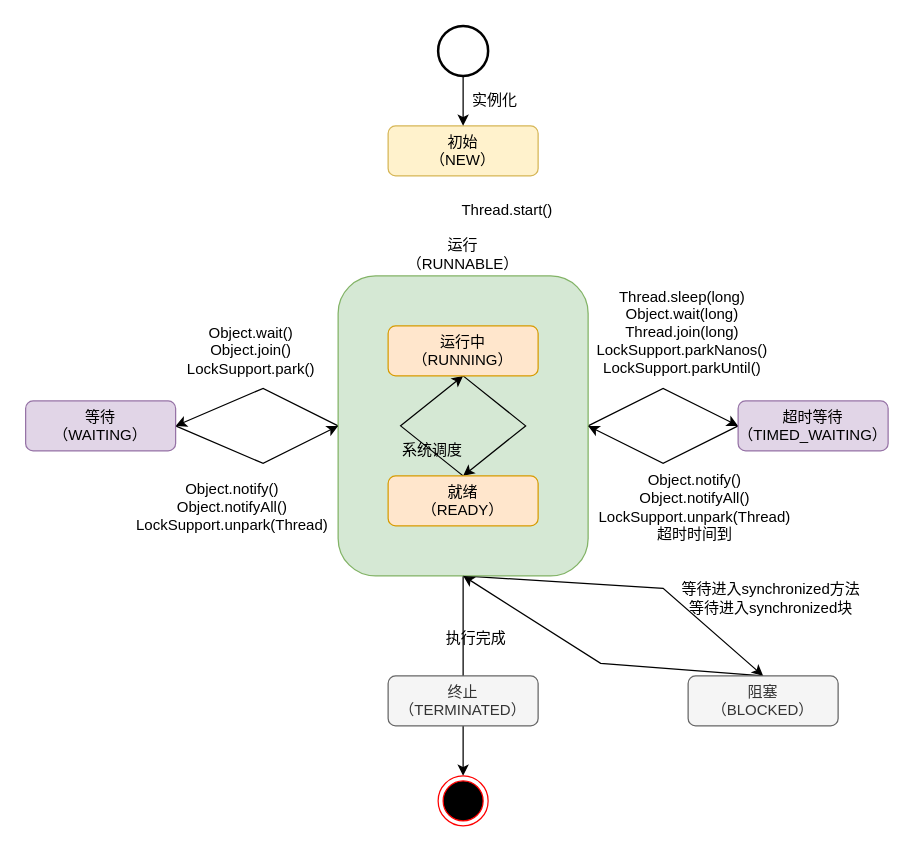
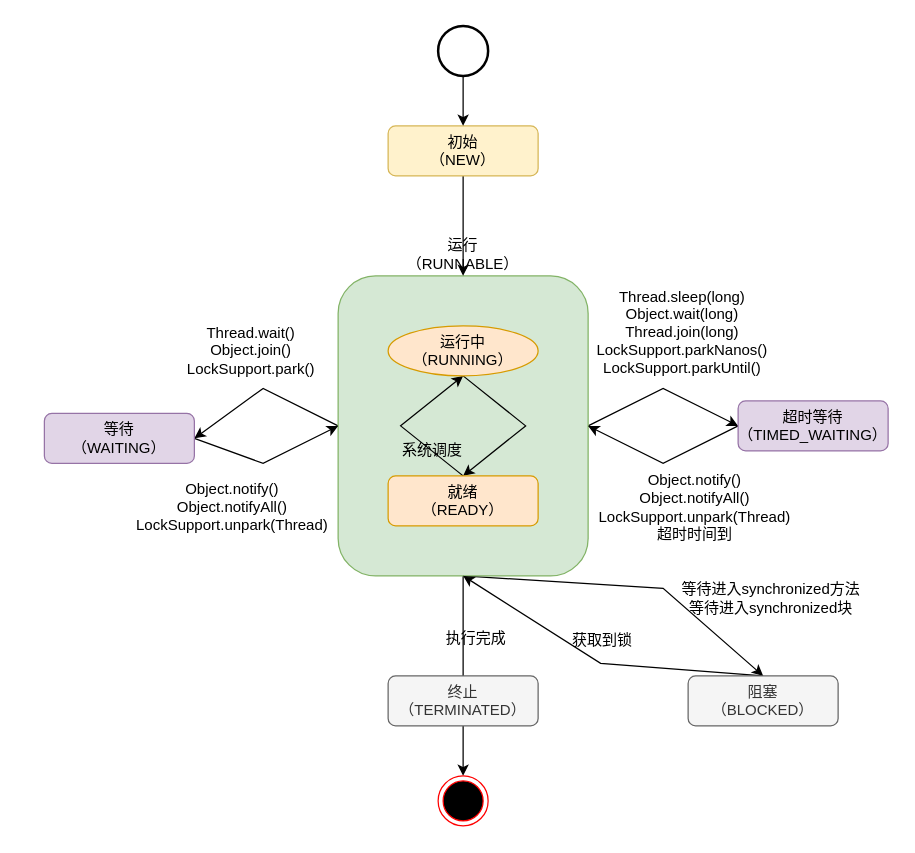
  <mxCell id="0" />
  <mxCell id="1" parent="0" />
  <mxCell id="2" style="edgeStyle=none;rounded=0;orthogonalLoop=1;jettySize=auto;html=1;entryX=0.5;entryY=0;entryDx=0;entryDy=0;endArrow=none;" edge="1" parent="1" source="6" target="19"><mxGeometry relative="1" as="geometry" /></mxCell>
  <mxCell id="3" style="edgeStyle=none;rounded=0;orthogonalLoop=1;jettySize=auto;html=1;exitX=0;exitY=0.5;exitDx=0;exitDy=0;entryX=1;entryY=0.5;entryDx=0;entryDy=0;" edge="1" parent="1" source="6" target="23"><mxGeometry relative="1" as="geometry"><mxPoint x="150" y="320" as="targetPoint" /><Array as="points"><mxPoint x="210" y="310" /></Array></mxGeometry></mxCell>
  <mxCell id="4" style="edgeStyle=none;rounded=0;orthogonalLoop=1;jettySize=auto;html=1;entryX=0;entryY=0.5;entryDx=0;entryDy=0;exitX=1;exitY=0.5;exitDx=0;exitDy=0;" edge="1" parent="1" source="6" target="27"><mxGeometry relative="1" as="geometry"><Array as="points"><mxPoint x="530" y="310" /></Array></mxGeometry></mxCell>
  <mxCell id="5" style="edgeStyle=none;rounded=0;orthogonalLoop=1;jettySize=auto;html=1;entryX=0.5;entryY=0;entryDx=0;entryDy=0;" edge="1" parent="1" target="31"><mxGeometry relative="1" as="geometry"><mxPoint x="370" y="460" as="sourcePoint" /><Array as="points"><mxPoint x="530" y="470" /></Array></mxGeometry></mxCell>
  <mxCell id="6" value="运行&lt;br&gt;（RUNNABLE）" style="rounded=1;whiteSpace=wrap;html=1;labelPosition=center;verticalLabelPosition=top;align=center;verticalAlign=bottom;fillColor=#d5e8d4;strokeColor=#82b366;" vertex="1" parent="1"><mxGeometry x="270" y="220" width="200" height="240" as="geometry" /></mxCell>
  <mxCell id="7" style="rounded=0;orthogonalLoop=1;jettySize=auto;html=1;entryX=0.5;entryY=0;entryDx=0;entryDy=0;exitX=0.5;exitY=1;exitDx=0;exitDy=0;startArrow=classic;startFill=1;endArrow=none;endFill=0;" edge="1" parent="1" source="9" target="10"><mxGeometry relative="1" as="geometry"><Array as="points"><mxPoint x="320" y="340" /></Array></mxGeometry></mxCell>
  <mxCell id="8" style="edgeStyle=none;rounded=0;orthogonalLoop=1;jettySize=auto;html=1;entryX=0.5;entryY=0;entryDx=0;entryDy=0;exitX=0.5;exitY=1;exitDx=0;exitDy=0;" edge="1" parent="1" source="9" target="10"><mxGeometry relative="1" as="geometry"><Array as="points"><mxPoint x="420" y="340" /></Array></mxGeometry></mxCell>
- <mxCell id="9" value="运行中&lt;br&gt;（RUNNING）" style="rounded=1;whiteSpace=wrap;html=1;labelPosition=center;verticalLabelPosition=middle;align=center;verticalAlign=middle;fillColor=#ffe6cc;strokeColor=#d79b00;" vertex="1" parent="1"><mxGeometry x="310" y="260" width="120" height="40" as="geometry" /></mxCell>
+ <mxCell id="9" value="运行中&lt;br&gt;（RUNNING）" style="ellipse;whiteSpace=wrap;html=1;labelPosition=center;verticalLabelPosition=middle;align=center;verticalAlign=middle;fillColor=#ffe6cc;strokeColor=#d79b00;" vertex="1" parent="1"><mxGeometry x="310" y="260" width="120" height="40" as="geometry" /></mxCell>
  <mxCell id="10" value="就绪&lt;br&gt;（READY）" style="rounded=1;whiteSpace=wrap;html=1;labelPosition=center;verticalLabelPosition=middle;align=center;verticalAlign=middle;fillColor=#ffe6cc;strokeColor=#d79b00;" vertex="1" parent="1"><mxGeometry x="310" y="380" width="120" height="40" as="geometry" /></mxCell>
  <mxCell id="11" value="系统调度" style="text;html=1;align=center;verticalAlign=middle;resizable=0;points=[];;autosize=1;" vertex="1" parent="1"><mxGeometry x="315" y="350" width="60" height="20" as="geometry" /></mxCell>
+ <mxCell id="12" style="edgeStyle=none;rounded=0;orthogonalLoop=1;jettySize=auto;html=1;entryX=0.5;entryY=0;entryDx=0;entryDy=0;" edge="1" parent="1" source="13" target="6"><mxGeometry relative="1" as="geometry" /></mxCell>
  <mxCell id="13" value="初始&lt;br&gt;（NEW）" style="rounded=1;whiteSpace=wrap;html=1;labelPosition=center;verticalLabelPosition=middle;align=center;verticalAlign=middle;fillColor=#fff2cc;strokeColor=#d6b656;" vertex="1" parent="1"><mxGeometry x="310" y="100" width="120" height="40" as="geometry" /></mxCell>
- <mxCell id="14" value="Thread.start()" style="text;html=1;align=center;verticalAlign=middle;resizable=0;points=[];;autosize=1;" vertex="1" parent="1"><mxGeometry x="360" y="158" width="90" height="20" as="geometry" /></mxCell>
  <mxCell id="15" style="edgeStyle=none;rounded=0;orthogonalLoop=1;jettySize=auto;html=1;entryX=0.5;entryY=0;entryDx=0;entryDy=0;" edge="1" parent="1" source="16" target="13"><mxGeometry relative="1" as="geometry" /></mxCell>
  <mxCell id="16" value="" style="strokeWidth=2;html=1;shape=mxgraph.flowchart.start_2;whiteSpace=wrap;" vertex="1" parent="1"><mxGeometry x="350" y="20" width="40" height="40" as="geometry" /></mxCell>
- <mxCell id="17" value="实例化" style="text;html=1;align=center;verticalAlign=middle;resizable=0;points=[];;autosize=1;" vertex="1" parent="1"><mxGeometry x="370" y="70" width="50" height="20" as="geometry" /></mxCell>
  <mxCell id="18" style="edgeStyle=none;rounded=0;orthogonalLoop=1;jettySize=auto;html=1;entryX=0.5;entryY=0;entryDx=0;entryDy=0;" edge="1" parent="1" source="19" target="21"><mxGeometry relative="1" as="geometry" /></mxCell>
  <mxCell id="19" value="终止&lt;br&gt;（TERMINATED）" style="rounded=1;whiteSpace=wrap;html=1;labelPosition=center;verticalLabelPosition=middle;align=center;verticalAlign=middle;fillColor=#f5f5f5;strokeColor=#666666;fontColor=#333333;" vertex="1" parent="1"><mxGeometry x="310" y="540" width="120" height="40" as="geometry" /></mxCell>
  <mxCell id="20" value="执行完成" style="text;html=1;align=center;verticalAlign=middle;resizable=0;points=[];;autosize=1;" vertex="1" parent="1"><mxGeometry x="350" y="500" width="60" height="20" as="geometry" /></mxCell>
  <mxCell id="21" value="" style="ellipse;html=1;shape=endState;fillColor=#000000;strokeColor=#ff0000;" vertex="1" parent="1"><mxGeometry x="350" y="620" width="40" height="40" as="geometry" /></mxCell>
  <mxCell id="22" style="edgeStyle=none;rounded=0;orthogonalLoop=1;jettySize=auto;html=1;entryX=0;entryY=0.5;entryDx=0;entryDy=0;exitX=1;exitY=0.5;exitDx=0;exitDy=0;" edge="1" parent="1" source="23" target="6"><mxGeometry relative="1" as="geometry"><Array as="points"><mxPoint x="210" y="370" /></Array></mxGeometry></mxCell>
- <mxCell id="23" value="等待&lt;br&gt;（WAITING）" style="rounded=1;whiteSpace=wrap;html=1;labelPosition=center;verticalLabelPosition=middle;align=center;verticalAlign=middle;fillColor=#e1d5e7;strokeColor=#9673a6;" vertex="1" parent="1"><mxGeometry x="20" y="320" width="120" height="40" as="geometry" /></mxCell>
- <mxCell id="24" value="Object.wait()&lt;br&gt;Object.join()&lt;br&gt;LockSupport.park()" style="text;html=1;align=center;verticalAlign=middle;resizable=0;points=[];;autosize=1;" vertex="1" parent="1"><mxGeometry x="140" y="255" width="120" height="50" as="geometry" /></mxCell>
+ <mxCell id="23" value="等待&lt;br&gt;（WAITING）" style="rounded=1;whiteSpace=wrap;html=1;labelPosition=center;verticalLabelPosition=middle;align=center;verticalAlign=middle;fillColor=#e1d5e7;strokeColor=#9673a6;" vertex="1" parent="1"><mxGeometry x="35" y="330" width="120" height="40" as="geometry" /></mxCell>
+ <mxCell id="24" value="Thread.wait()&lt;br&gt;Object.join()&lt;br&gt;LockSupport.park()" style="text;html=1;align=center;verticalAlign=middle;resizable=0;points=[];;autosize=1;" vertex="1" parent="1"><mxGeometry x="140" y="255" width="120" height="50" as="geometry" /></mxCell>
  <mxCell id="25" value="Object.notify()&lt;br&gt;Object.notifyAll()&lt;br&gt;LockSupport.unpark(Thread)" style="text;html=1;align=center;verticalAlign=middle;resizable=0;points=[];;autosize=1;" vertex="1" parent="1"><mxGeometry x="100" y="380" width="170" height="50" as="geometry" /></mxCell>
  <mxCell id="26" style="edgeStyle=none;rounded=0;orthogonalLoop=1;jettySize=auto;html=1;entryX=1;entryY=0.5;entryDx=0;entryDy=0;exitX=0;exitY=0.5;exitDx=0;exitDy=0;" edge="1" parent="1" source="27" target="6"><mxGeometry relative="1" as="geometry"><Array as="points"><mxPoint x="530" y="370" /></Array></mxGeometry></mxCell>
  <mxCell id="27" value="超时等待&lt;br&gt;（TIMED_WAITING）" style="rounded=1;whiteSpace=wrap;html=1;labelPosition=center;verticalLabelPosition=middle;align=center;verticalAlign=middle;fillColor=#e1d5e7;strokeColor=#9673a6;" vertex="1" parent="1"><mxGeometry x="590" y="320" width="120" height="40" as="geometry" /></mxCell>
  <mxCell id="28" value="Thread.sleep(long)&lt;br&gt;Object.wait(long)&lt;br&gt;Thread.join(long)&lt;br&gt;LockSupport.parkNanos()&lt;br&gt;LockSupport.parkUntil()" style="text;html=1;align=center;verticalAlign=middle;resizable=0;points=[];;autosize=1;" vertex="1" parent="1"><mxGeometry x="470" y="225" width="150" height="80" as="geometry" /></mxCell>
  <mxCell id="29" value="Object.notify()&lt;br&gt;Object.notifyAll()&lt;br&gt;LockSupport.unpark(Thread)&lt;br&gt;超时时间到" style="text;html=1;align=center;verticalAlign=middle;resizable=0;points=[];;autosize=1;" vertex="1" parent="1"><mxGeometry x="470" y="375" width="170" height="60" as="geometry" /></mxCell>
  <mxCell id="30" style="edgeStyle=none;rounded=0;orthogonalLoop=1;jettySize=auto;html=1;" edge="1" parent="1"><mxGeometry relative="1" as="geometry"><mxPoint x="370" y="460" as="targetPoint" /><mxPoint x="610" y="540" as="sourcePoint" /><Array as="points"><mxPoint x="480" y="530" /></Array></mxGeometry></mxCell>
  <mxCell id="31" value="阻塞&lt;br&gt;（BLOCKED）" style="rounded=1;whiteSpace=wrap;html=1;labelPosition=center;verticalLabelPosition=middle;align=center;verticalAlign=middle;fillColor=#f5f5f5;strokeColor=#666666;fontColor=#333333;" vertex="1" parent="1"><mxGeometry x="550" y="540" width="120" height="40" as="geometry" /></mxCell>
  <mxCell id="32" value="等待进入synchronized方法&lt;br&gt;等待进入synchronized块" style="text;html=1;align=center;verticalAlign=middle;resizable=0;points=[];;autosize=1;" vertex="1" parent="1"><mxGeometry x="536" y="463" width="160" height="30" as="geometry" /></mxCell>
+ <mxCell id="33" value="获取到锁" style="text;html=1;align=center;verticalAlign=middle;resizable=0;points=[];;autosize=1;" vertex="1" parent="1"><mxGeometry x="451" y="502" width="60" height="20" as="geometry" /></mxCell>
